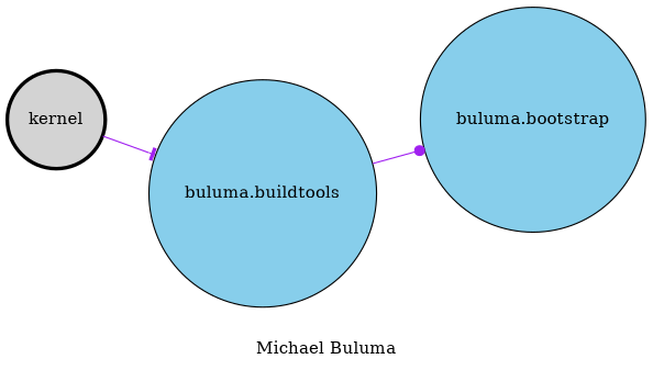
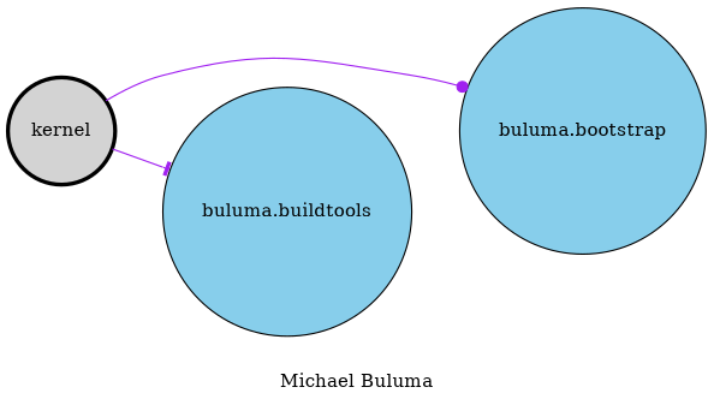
  digraph {
    label="Michael Buluma"
    rankdir=LR
    node [fillcolor=skyblue shape=circle style=filled]
    edge [color=purple]
    kernel [fillcolor=lightgrey penwidth=3]
    "buluma.bootstrap"
    "buluma.buildtools"
-   "buluma.buildtools" -> "buluma.bootstrap" [arrowhead=dot]
+   kernel -> "buluma.bootstrap" [arrowhead=dot]
    kernel -> "buluma.buildtools" [arrowhead=tee]
  }
